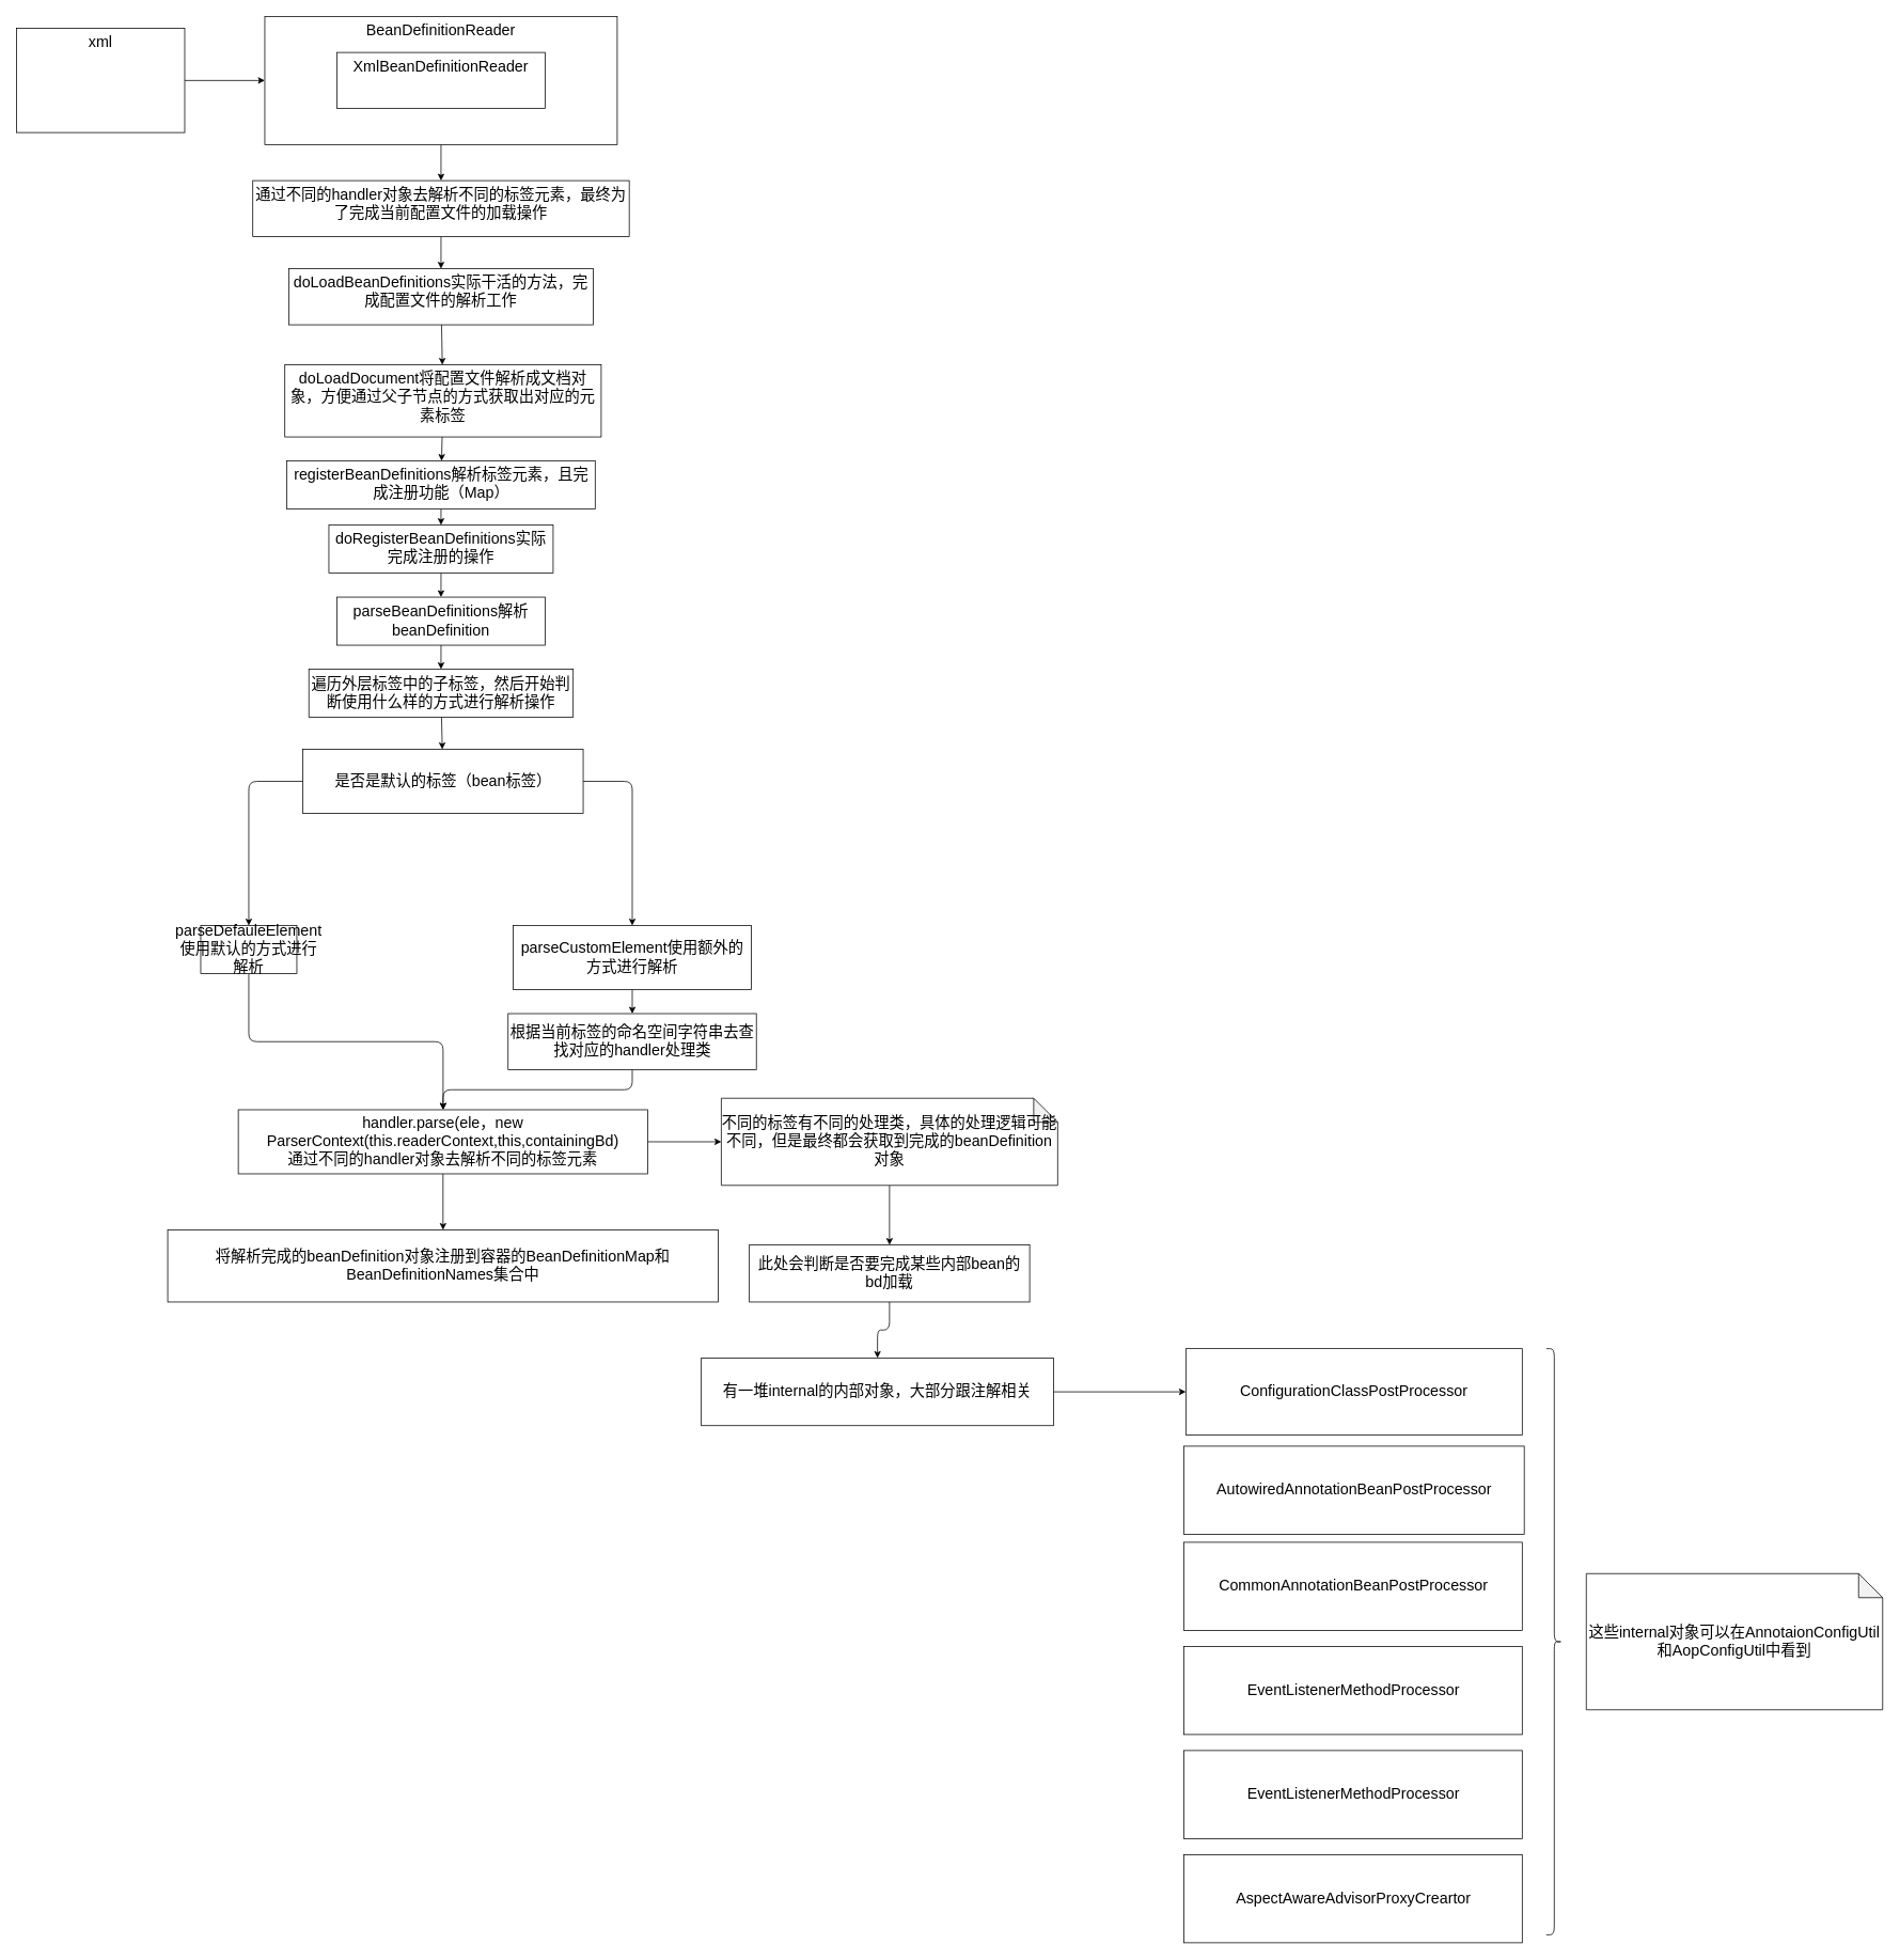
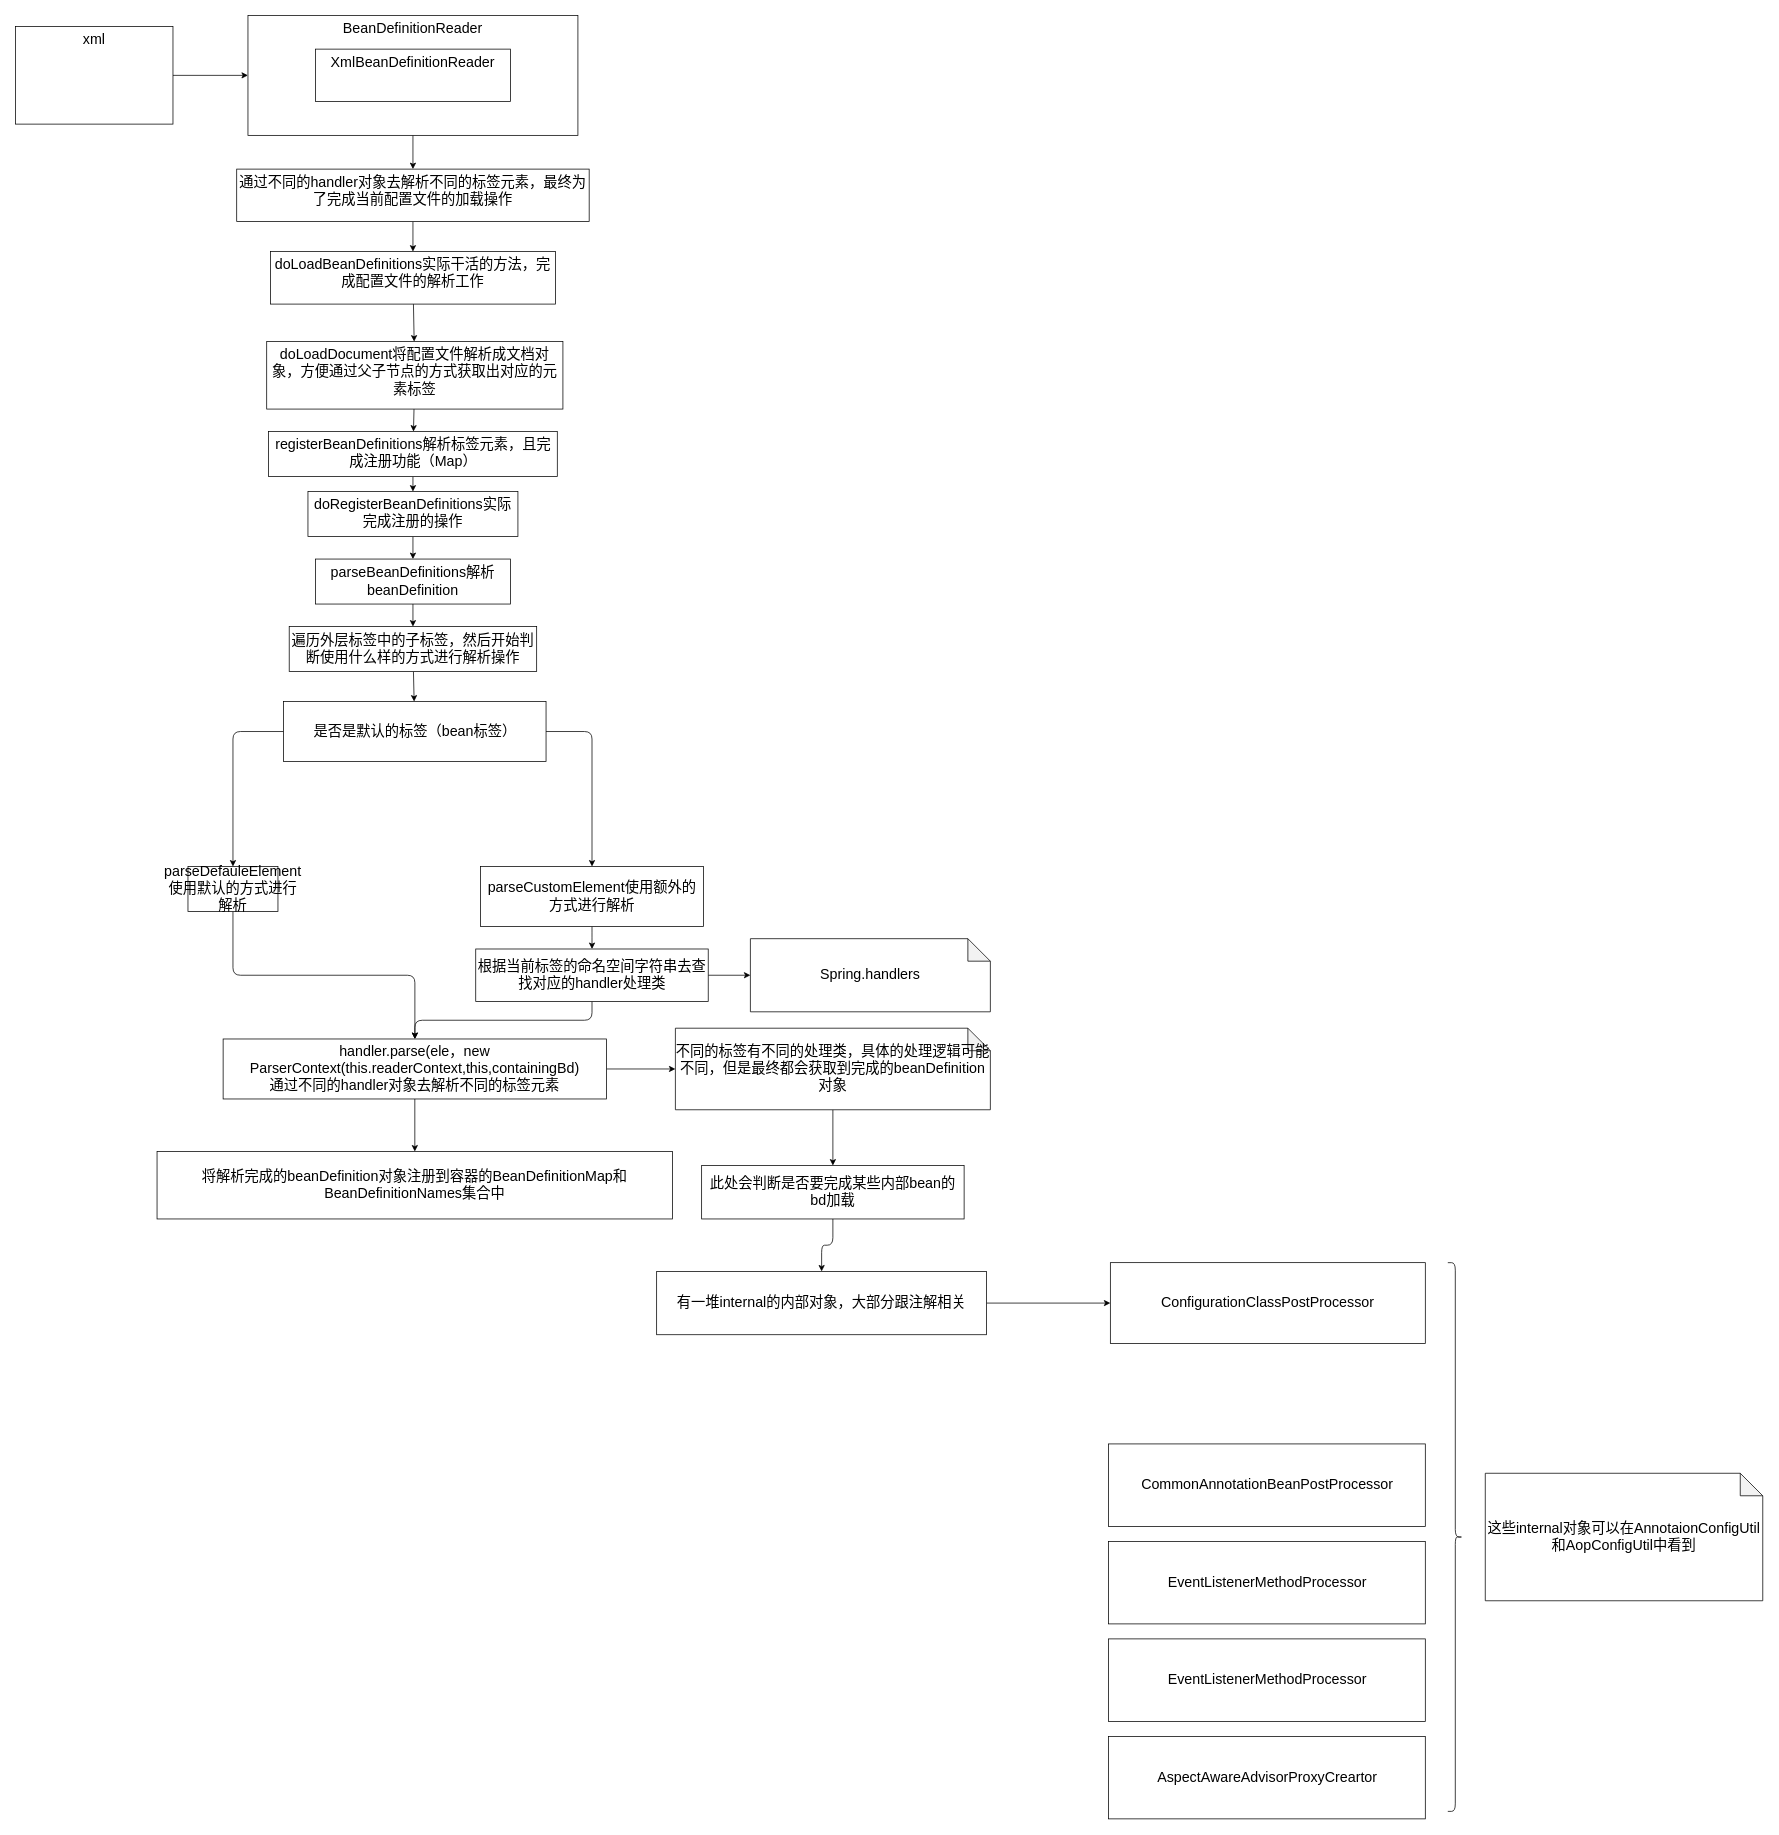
  <mxCell id="0" />
  <mxCell id="1" parent="0" />
  <mxCell id="2" value="" style="edgeStyle=none;html=1;fontSize=19;" edge="1" parent="1" source="3" target="5"><mxGeometry relative="1" as="geometry" /></mxCell>
  <mxCell id="3" value="xml" style="whiteSpace=wrap;html=1;fontSize=19;verticalAlign=top;" vertex="1" parent="1"><mxGeometry x="20" y="35" width="210" height="130" as="geometry" /></mxCell>
  <mxCell id="4" value="" style="edgeStyle=none;html=1;fontSize=19;" edge="1" parent="1" source="5" target="8"><mxGeometry relative="1" as="geometry" /></mxCell>
  <mxCell id="5" value="BeanDefinitionReader" style="whiteSpace=wrap;html=1;fontSize=19;verticalAlign=top;" vertex="1" parent="1"><mxGeometry x="330" y="20" width="440" height="160" as="geometry" /></mxCell>
  <mxCell id="6" value="XmlBeanDefinitionReader" style="whiteSpace=wrap;html=1;fontSize=19;verticalAlign=top;align=center;" vertex="1" parent="1"><mxGeometry x="420" y="65" width="260" height="70" as="geometry" /></mxCell>
  <mxCell id="7" value="" style="edgeStyle=none;html=1;fontSize=19;" edge="1" parent="1" source="8" target="10"><mxGeometry relative="1" as="geometry" /></mxCell>
  <mxCell id="8" value="通过不同的handler对象去解析不同的标签元素，最终为了完成当前配置文件的加载操作" style="whiteSpace=wrap;html=1;fontSize=19;verticalAlign=top;" vertex="1" parent="1"><mxGeometry x="315" y="225" width="470" height="70" as="geometry" /></mxCell>
  <mxCell id="9" value="" style="edgeStyle=none;html=1;fontSize=19;" edge="1" parent="1" source="10" target="12"><mxGeometry relative="1" as="geometry" /></mxCell>
  <mxCell id="10" value="doLoadBeanDefinitions实际干活的方法，完成配置文件的解析工作" style="whiteSpace=wrap;html=1;fontSize=19;verticalAlign=top;" vertex="1" parent="1"><mxGeometry x="360" y="335" width="380" height="70" as="geometry" /></mxCell>
  <mxCell id="11" value="" style="edgeStyle=none;html=1;fontSize=19;" edge="1" parent="1" source="12" target="14"><mxGeometry relative="1" as="geometry" /></mxCell>
  <mxCell id="12" value="doLoadDocument将配置文件解析成文档对象，方便通过父子节点的方式获取出对应的元素标签" style="whiteSpace=wrap;html=1;fontSize=19;verticalAlign=top;" vertex="1" parent="1"><mxGeometry x="355" y="455" width="395" height="90" as="geometry" /></mxCell>
  <mxCell id="13" value="" style="edgeStyle=none;html=1;fontSize=19;" edge="1" parent="1" source="14" target="16"><mxGeometry relative="1" as="geometry" /></mxCell>
  <mxCell id="14" value="registerBeanDefinitions解析标签元素，且完成注册功能（Map）" style="whiteSpace=wrap;html=1;fontSize=19;verticalAlign=top;" vertex="1" parent="1"><mxGeometry x="357.5" y="575" width="385" height="60" as="geometry" /></mxCell>
  <mxCell id="15" value="" style="edgeStyle=none;html=1;fontSize=19;" edge="1" parent="1" source="16" target="18"><mxGeometry relative="1" as="geometry" /></mxCell>
  <mxCell id="16" value="doRegisterBeanDefinitions实际完成注册的操作" style="whiteSpace=wrap;html=1;fontSize=19;verticalAlign=top;" vertex="1" parent="1"><mxGeometry x="410" y="655" width="280" height="60" as="geometry" /></mxCell>
  <mxCell id="17" value="" style="edgeStyle=none;html=1;fontSize=19;" edge="1" parent="1" source="18" target="23"><mxGeometry relative="1" as="geometry" /></mxCell>
  <mxCell id="18" value="parseBeanDefinitions解析beanDefinition" style="whiteSpace=wrap;html=1;fontSize=19;" vertex="1" parent="1"><mxGeometry x="420" y="745" width="260" height="60" as="geometry" /></mxCell>
  <mxCell id="19" style="edgeStyle=orthogonalEdgeStyle;html=1;exitX=0;exitY=0.5;exitDx=0;exitDy=0;entryX=0.5;entryY=0;entryDx=0;entryDy=0;fontSize=19;" edge="1" parent="1" source="21" target="25"><mxGeometry relative="1" as="geometry" /></mxCell>
  <mxCell id="20" style="edgeStyle=orthogonalEdgeStyle;elbow=vertical;html=1;exitX=1;exitY=0.5;exitDx=0;exitDy=0;fontSize=19;" edge="1" parent="1" source="21" target="27"><mxGeometry relative="1" as="geometry" /></mxCell>
  <mxCell id="21" value="是否是默认的标签（bean标签）" style="whiteSpace=wrap;html=1;fontSize=19;rounded=0;" vertex="1" parent="1"><mxGeometry x="377.5" y="935" width="350" height="80" as="geometry" /></mxCell>
  <mxCell id="22" value="" style="edgeStyle=none;html=1;fontSize=19;" edge="1" parent="1" source="23" target="21"><mxGeometry relative="1" as="geometry" /></mxCell>
  <mxCell id="23" value="遍历外层标签中的子标签，然后开始判断使用什么样的方式进行解析操作" style="whiteSpace=wrap;html=1;fontSize=19;" vertex="1" parent="1"><mxGeometry x="385" y="835" width="330" height="60" as="geometry" /></mxCell>
  <mxCell id="24" style="edgeStyle=orthogonalEdgeStyle;html=1;exitX=0.5;exitY=1;exitDx=0;exitDy=0;fontSize=19;elbow=vertical;" edge="1" parent="1" source="25" target="34"><mxGeometry relative="1" as="geometry" /></mxCell>
  <mxCell id="25" value="parseDefauleElement&lt;br&gt;使用默认的方式进行解析" style="whiteSpace=wrap;html=1;fontSize=19;" vertex="1" parent="1"><mxGeometry x="250" y="1155" width="120" height="60" as="geometry" /></mxCell>
  <mxCell id="26" value="" style="edgeStyle=orthogonalEdgeStyle;html=1;fontSize=19;elbow=vertical;" edge="1" parent="1" source="27" target="30"><mxGeometry relative="1" as="geometry" /></mxCell>
  <mxCell id="27" value="parseCustomElement使用额外的方式进行解析" style="whiteSpace=wrap;html=1;fontSize=19;" vertex="1" parent="1"><mxGeometry x="640" y="1155" width="297.5" height="80" as="geometry" /></mxCell>
+ <mxCell id="28" value="" style="edgeStyle=orthogonalEdgeStyle;html=1;fontSize=19;elbow=vertical;entryX=0;entryY=0.5;entryDx=0;entryDy=0;entryPerimeter=0;" edge="1" parent="1" source="30" target="31"><mxGeometry relative="1" as="geometry"><mxPoint x="1118.75" y="1300" as="targetPoint" /></mxGeometry></mxCell>
  <mxCell id="29" value="" style="edgeStyle=orthogonalEdgeStyle;html=1;fontSize=19;elbow=vertical;" edge="1" parent="1" source="30" target="34"><mxGeometry relative="1" as="geometry" /></mxCell>
  <mxCell id="30" value="根据当前标签的命名空间字符串去查找对应的handler处理类" style="whiteSpace=wrap;html=1;fontSize=19;" vertex="1" parent="1"><mxGeometry x="633.75" y="1265" width="310" height="70" as="geometry" /></mxCell>
+ <mxCell id="31" value="Spring.handlers" style="shape=note;whiteSpace=wrap;html=1;backgroundOutline=1;darkOpacity=0.05;fontSize=19;" vertex="1" parent="1"><mxGeometry x="1000" y="1251.25" width="320" height="97.5" as="geometry" /></mxCell>
  <mxCell id="32" value="" style="edgeStyle=orthogonalEdgeStyle;html=1;fontSize=19;elbow=vertical;" edge="1" parent="1" source="34" target="35"><mxGeometry relative="1" as="geometry" /></mxCell>
  <mxCell id="33" value="" style="edgeStyle=orthogonalEdgeStyle;html=1;fontSize=19;elbow=vertical;" edge="1" parent="1" source="34" target="37"><mxGeometry relative="1" as="geometry" /></mxCell>
  <mxCell id="34" value="handler.parse(ele，new ParserContext(this.readerContext,this,containingBd)&lt;br&gt;通过不同的handler对象去解析不同的标签元素" style="whiteSpace=wrap;html=1;fontSize=19;" vertex="1" parent="1"><mxGeometry x="296.88" y="1385" width="511.25" height="80" as="geometry" /></mxCell>
  <mxCell id="35" value="将解析完成的beanDefinition对象注册到容器的BeanDefinitionMap和BeanDefinitionNames集合中" style="whiteSpace=wrap;html=1;fontSize=19;" vertex="1" parent="1"><mxGeometry x="208.76" y="1535" width="687.49" height="90" as="geometry" /></mxCell>
  <mxCell id="36" value="" style="edgeStyle=orthogonalEdgeStyle;html=1;fontSize=19;elbow=vertical;" edge="1" parent="1" source="37" target="39"><mxGeometry relative="1" as="geometry" /></mxCell>
  <mxCell id="37" value="不同的标签有不同的处理类，具体的处理逻辑可能不同，但是最终都会获取到完成的beanDefinition对象" style="shape=note;whiteSpace=wrap;html=1;backgroundOutline=1;darkOpacity=0.05;fontSize=19;" vertex="1" parent="1"><mxGeometry x="900" y="1370.63" width="420" height="108.75" as="geometry" /></mxCell>
  <mxCell id="38" value="" style="edgeStyle=orthogonalEdgeStyle;html=1;fontSize=19;elbow=vertical;" edge="1" parent="1" source="39" target="41"><mxGeometry relative="1" as="geometry" /></mxCell>
  <mxCell id="39" value="此处会判断是否要完成某些内部bean的bd加载" style="whiteSpace=wrap;html=1;fontSize=19;" vertex="1" parent="1"><mxGeometry x="935" y="1553.76" width="350" height="71.24" as="geometry" /></mxCell>
  <mxCell id="40" value="" style="edgeStyle=orthogonalEdgeStyle;html=1;fontSize=19;elbow=vertical;" edge="1" parent="1" source="41" target="42"><mxGeometry relative="1" as="geometry" /></mxCell>
  <mxCell id="41" value="有一堆internal的内部对象，大部分跟注解相关" style="whiteSpace=wrap;html=1;fontSize=19;" vertex="1" parent="1"><mxGeometry x="875" y="1695" width="440" height="84.38" as="geometry" /></mxCell>
  <mxCell id="42" value="ConfigurationClassPostProcessor" style="whiteSpace=wrap;html=1;fontSize=19;" vertex="1" parent="1"><mxGeometry x="1480" y="1683.28" width="420" height="107.81" as="geometry" /></mxCell>
- <mxCell id="43" value="AutowiredAnnotationBeanPostProcessor" style="whiteSpace=wrap;html=1;fontSize=19;" vertex="1" parent="1"><mxGeometry x="1477.5" y="1805" width="425" height="110" as="geometry" /></mxCell>
  <mxCell id="44" value="CommonAnnotationBeanPostProcessor" style="whiteSpace=wrap;html=1;fontSize=19;" vertex="1" parent="1"><mxGeometry x="1477.5" y="1925" width="422.5" height="110" as="geometry" /></mxCell>
  <mxCell id="45" value="EventListenerMethodProcessor" style="whiteSpace=wrap;html=1;fontSize=19;" vertex="1" parent="1"><mxGeometry x="1477.5" y="2055" width="422.5" height="110" as="geometry" /></mxCell>
  <mxCell id="46" value="EventListenerMethodProcessor" style="whiteSpace=wrap;html=1;fontSize=19;" vertex="1" parent="1"><mxGeometry x="1477.5" y="2185" width="422.5" height="110" as="geometry" /></mxCell>
  <mxCell id="47" value="AspectAwareAdvisorProxyCreartor" style="whiteSpace=wrap;html=1;fontSize=19;" vertex="1" parent="1"><mxGeometry x="1477.5" y="2315" width="422.5" height="110" as="geometry" /></mxCell>
  <mxCell id="48" value="" style="shape=curlyBracket;whiteSpace=wrap;html=1;rounded=1;flipH=1;fontSize=19;" vertex="1" parent="1"><mxGeometry x="1930" y="1683.28" width="20" height="731.72" as="geometry" /></mxCell>
  <mxCell id="49" value="这些internal对象可以在AnnotaionConfigUtil和AopConfigUtil中看到" style="shape=note;whiteSpace=wrap;html=1;backgroundOutline=1;darkOpacity=0.05;fontSize=19;" vertex="1" parent="1"><mxGeometry x="1980" y="1964.14" width="370" height="170" as="geometry" /></mxCell>
